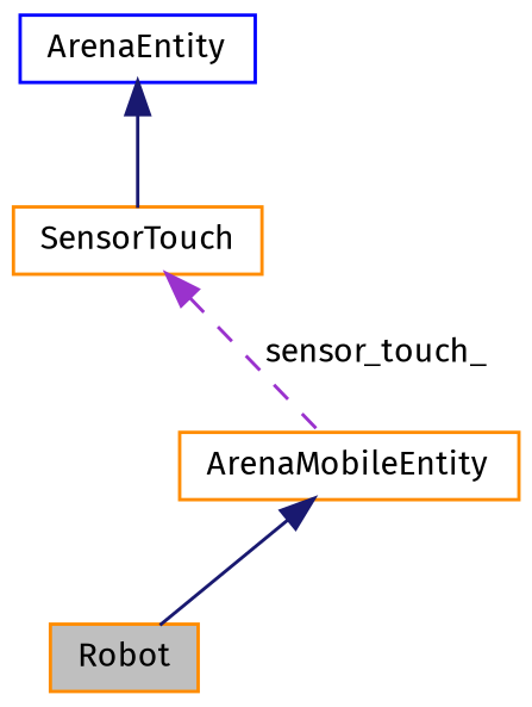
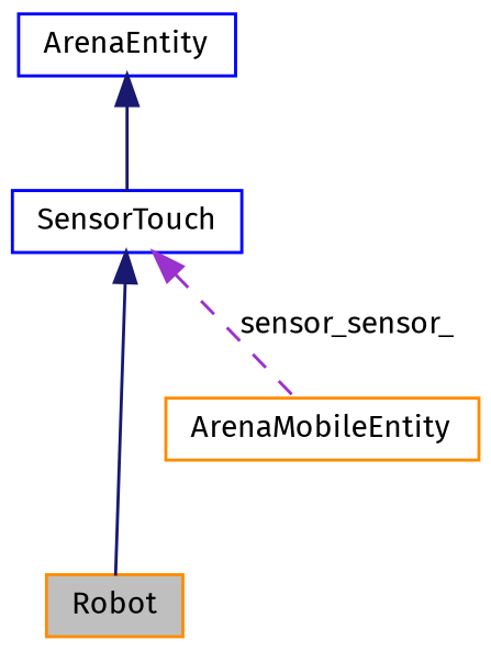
  digraph {
    fontname="Fira Sans"
    node [color=darkorange fillcolor=white fontname="Fira Sans" fontsize=10 shape=record style=filled]
    edge [color=midnightblue dir=back fontname="Fira Sans" fontsize=10 labelfontname=Helvetica labelfontsize=10 style=solid]
    n1 [fillcolor=grey75 fontcolor=black height=0.2 label=Robot width=0.4]
    n2 [height=0.2 label=ArenaMobileEntity width=0.4]
    n3 [color=blue height=0.2 label=ArenaEntity width=0.4]
-   n4 [height=0.2 label=SensorTouch width=0.4]
-   n2 -> n1
+   n4 [color=blue height=0.2 label=SensorTouch width=0.4]
+   n4 -> n1
    n3 -> n4
-   n4 -> n2 [color=darkorchid3 label=" sensor_touch_" style=dashed]
+   n4 -> n2 [color=darkorchid3 label=" sensor_sensor_" style=dashed]
  }
